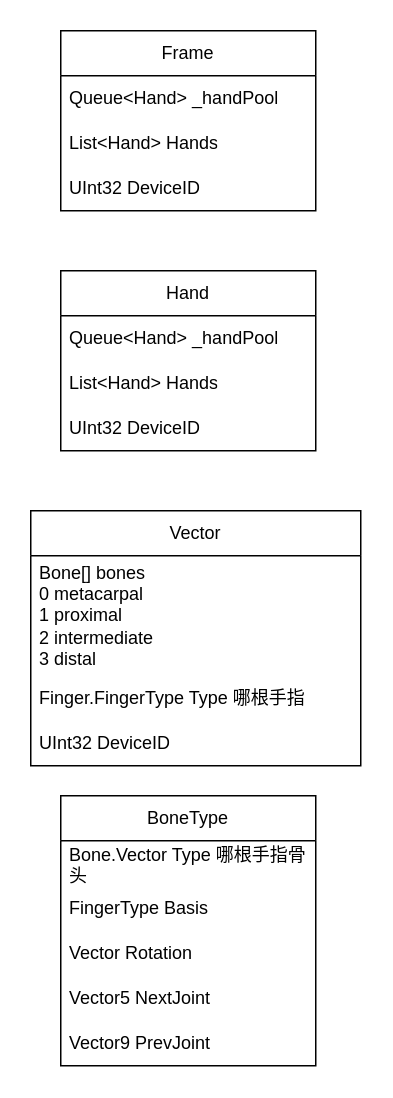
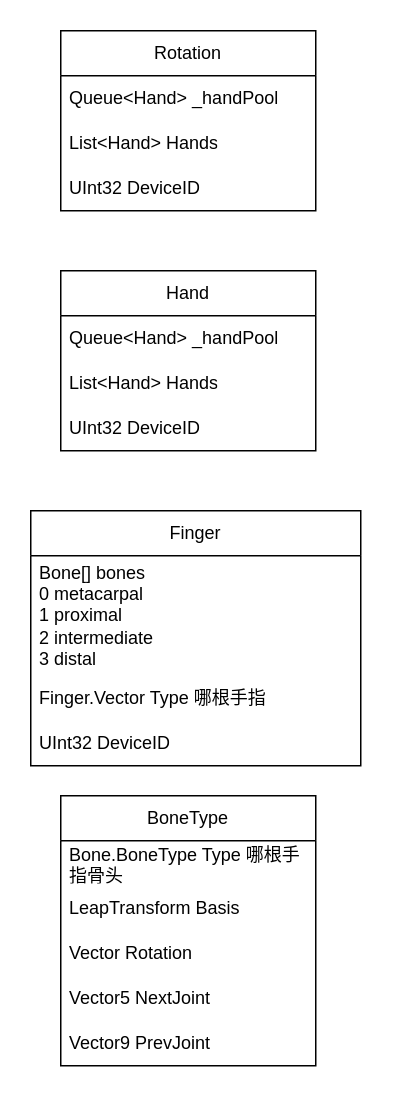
  <mxCell id="0" />
  <mxCell id="1" parent="0" />
- <mxCell id="2" value="Frame" style="swimlane;fontStyle=0;childLayout=stackLayout;horizontal=1;startSize=30;horizontalStack=0;resizeParent=1;resizeParentMax=0;resizeLast=0;collapsible=1;marginBottom=0;whiteSpace=wrap;html=1;" vertex="1" parent="1"><mxGeometry x="40" y="20" width="170" height="120" as="geometry" /></mxCell>
+ <mxCell id="2" value="Rotation" style="swimlane;fontStyle=0;childLayout=stackLayout;horizontal=1;startSize=30;horizontalStack=0;resizeParent=1;resizeParentMax=0;resizeLast=0;collapsible=1;marginBottom=0;whiteSpace=wrap;html=1;" vertex="1" parent="1"><mxGeometry x="40" y="20" width="170" height="120" as="geometry" /></mxCell>
  <mxCell id="3" value="Queue&amp;lt;Hand&amp;gt; _handPool" style="text;strokeColor=none;fillColor=none;align=left;verticalAlign=middle;spacingLeft=4;spacingRight=4;overflow=hidden;points=[[0,0.5],[1,0.5]];portConstraint=eastwest;rotatable=0;whiteSpace=wrap;html=1;" vertex="1" parent="2"><mxGeometry y="30" width="170" height="30" as="geometry" /></mxCell>
  <mxCell id="4" value="List&amp;lt;Hand&amp;gt; Hands" style="text;strokeColor=none;fillColor=none;align=left;verticalAlign=middle;spacingLeft=4;spacingRight=4;overflow=hidden;points=[[0,0.5],[1,0.5]];portConstraint=eastwest;rotatable=0;whiteSpace=wrap;html=1;" vertex="1" parent="2"><mxGeometry y="60" width="170" height="30" as="geometry" /></mxCell>
  <mxCell id="5" value="UInt32 DeviceID" style="text;strokeColor=none;fillColor=none;align=left;verticalAlign=middle;spacingLeft=4;spacingRight=4;overflow=hidden;points=[[0,0.5],[1,0.5]];portConstraint=eastwest;rotatable=0;whiteSpace=wrap;html=1;" vertex="1" parent="2"><mxGeometry y="90" width="170" height="30" as="geometry" /></mxCell>
  <mxCell id="6" value="Hand" style="swimlane;fontStyle=0;childLayout=stackLayout;horizontal=1;startSize=30;horizontalStack=0;resizeParent=1;resizeParentMax=0;resizeLast=0;collapsible=1;marginBottom=0;whiteSpace=wrap;html=1;" vertex="1" parent="1"><mxGeometry x="40" y="180" width="170" height="120" as="geometry" /></mxCell>
  <mxCell id="7" value="Queue&amp;lt;Hand&amp;gt; _handPool" style="text;strokeColor=none;fillColor=none;align=left;verticalAlign=middle;spacingLeft=4;spacingRight=4;overflow=hidden;points=[[0,0.5],[1,0.5]];portConstraint=eastwest;rotatable=0;whiteSpace=wrap;html=1;" vertex="1" parent="6"><mxGeometry y="30" width="170" height="30" as="geometry" /></mxCell>
  <mxCell id="8" value="List&amp;lt;Hand&amp;gt; Hands" style="text;strokeColor=none;fillColor=none;align=left;verticalAlign=middle;spacingLeft=4;spacingRight=4;overflow=hidden;points=[[0,0.5],[1,0.5]];portConstraint=eastwest;rotatable=0;whiteSpace=wrap;html=1;" vertex="1" parent="6"><mxGeometry y="60" width="170" height="30" as="geometry" /></mxCell>
  <mxCell id="9" value="UInt32 DeviceID" style="text;strokeColor=none;fillColor=none;align=left;verticalAlign=middle;spacingLeft=4;spacingRight=4;overflow=hidden;points=[[0,0.5],[1,0.5]];portConstraint=eastwest;rotatable=0;whiteSpace=wrap;html=1;" vertex="1" parent="6"><mxGeometry y="90" width="170" height="30" as="geometry" /></mxCell>
- <mxCell id="10" value="Vector" style="swimlane;fontStyle=0;childLayout=stackLayout;horizontal=1;startSize=30;horizontalStack=0;resizeParent=1;resizeParentMax=0;resizeLast=0;collapsible=1;marginBottom=0;whiteSpace=wrap;html=1;" vertex="1" parent="1"><mxGeometry x="20" y="340" width="220" height="170" as="geometry" /></mxCell>
+ <mxCell id="10" value="Finger" style="swimlane;fontStyle=0;childLayout=stackLayout;horizontal=1;startSize=30;horizontalStack=0;resizeParent=1;resizeParentMax=0;resizeLast=0;collapsible=1;marginBottom=0;whiteSpace=wrap;html=1;" vertex="1" parent="1"><mxGeometry x="20" y="340" width="220" height="170" as="geometry" /></mxCell>
  <mxCell id="11" value="Bone[] bones&lt;br&gt;0&amp;nbsp;metacarpal&lt;br&gt;1&amp;nbsp;proximal&lt;br&gt;2&amp;nbsp;intermediate&lt;br&gt;3&amp;nbsp;distal" style="text;strokeColor=none;fillColor=none;align=left;verticalAlign=middle;spacingLeft=4;spacingRight=4;overflow=hidden;points=[[0,0.5],[1,0.5]];portConstraint=eastwest;rotatable=0;whiteSpace=wrap;html=1;" vertex="1" parent="10"><mxGeometry y="30" width="220" height="80" as="geometry" /></mxCell>
- <mxCell id="12" value="Finger.FingerType Type 哪根手指" style="text;strokeColor=none;fillColor=none;align=left;verticalAlign=middle;spacingLeft=4;spacingRight=4;overflow=hidden;points=[[0,0.5],[1,0.5]];portConstraint=eastwest;rotatable=0;whiteSpace=wrap;html=1;" vertex="1" parent="10"><mxGeometry y="110" width="220" height="30" as="geometry" /></mxCell>
+ <mxCell id="12" value="Finger.Vector Type 哪根手指" style="text;strokeColor=none;fillColor=none;align=left;verticalAlign=middle;spacingLeft=4;spacingRight=4;overflow=hidden;points=[[0,0.5],[1,0.5]];portConstraint=eastwest;rotatable=0;whiteSpace=wrap;html=1;" vertex="1" parent="10"><mxGeometry y="110" width="220" height="30" as="geometry" /></mxCell>
  <mxCell id="13" value="UInt32 DeviceID" style="text;strokeColor=none;fillColor=none;align=left;verticalAlign=middle;spacingLeft=4;spacingRight=4;overflow=hidden;points=[[0,0.5],[1,0.5]];portConstraint=eastwest;rotatable=0;whiteSpace=wrap;html=1;" vertex="1" parent="10"><mxGeometry y="140" width="220" height="30" as="geometry" /></mxCell>
  <mxCell id="14" value="BoneType" style="swimlane;fontStyle=0;childLayout=stackLayout;horizontal=1;startSize=30;horizontalStack=0;resizeParent=1;resizeParentMax=0;resizeLast=0;collapsible=1;marginBottom=0;whiteSpace=wrap;html=1;" vertex="1" parent="1"><mxGeometry x="40" y="530" width="170" height="180" as="geometry" /></mxCell>
- <mxCell id="15" value="Bone.Vector Type 哪根手指骨头" style="text;strokeColor=none;fillColor=none;align=left;verticalAlign=middle;spacingLeft=4;spacingRight=4;overflow=hidden;points=[[0,0.5],[1,0.5]];portConstraint=eastwest;rotatable=0;whiteSpace=wrap;html=1;" vertex="1" parent="14"><mxGeometry y="30" width="170" height="30" as="geometry" /></mxCell>
- <mxCell id="16" value="FingerType Basis" style="text;strokeColor=none;fillColor=none;align=left;verticalAlign=middle;spacingLeft=4;spacingRight=4;overflow=hidden;points=[[0,0.5],[1,0.5]];portConstraint=eastwest;rotatable=0;whiteSpace=wrap;html=1;" vertex="1" parent="14"><mxGeometry y="60" width="170" height="30" as="geometry" /></mxCell>
+ <mxCell id="15" value="Bone.BoneType Type 哪根手指骨头" style="text;strokeColor=none;fillColor=none;align=left;verticalAlign=middle;spacingLeft=4;spacingRight=4;overflow=hidden;points=[[0,0.5],[1,0.5]];portConstraint=eastwest;rotatable=0;whiteSpace=wrap;html=1;" vertex="1" parent="14"><mxGeometry y="30" width="170" height="30" as="geometry" /></mxCell>
+ <mxCell id="16" value="LeapTransform Basis" style="text;strokeColor=none;fillColor=none;align=left;verticalAlign=middle;spacingLeft=4;spacingRight=4;overflow=hidden;points=[[0,0.5],[1,0.5]];portConstraint=eastwest;rotatable=0;whiteSpace=wrap;html=1;" vertex="1" parent="14"><mxGeometry y="60" width="170" height="30" as="geometry" /></mxCell>
  <mxCell id="17" value="Vector Rotation" style="text;strokeColor=none;fillColor=none;align=left;verticalAlign=middle;spacingLeft=4;spacingRight=4;overflow=hidden;points=[[0,0.5],[1,0.5]];portConstraint=eastwest;rotatable=0;whiteSpace=wrap;html=1;" vertex="1" parent="14"><mxGeometry y="90" width="170" height="30" as="geometry" /></mxCell>
  <mxCell id="18" value="Vector5 NextJoint" style="text;strokeColor=none;fillColor=none;align=left;verticalAlign=middle;spacingLeft=4;spacingRight=4;overflow=hidden;points=[[0,0.5],[1,0.5]];portConstraint=eastwest;rotatable=0;whiteSpace=wrap;html=1;" vertex="1" parent="14"><mxGeometry y="120" width="170" height="30" as="geometry" /></mxCell>
  <mxCell id="19" value="Vector9 PrevJoint" style="text;strokeColor=none;fillColor=none;align=left;verticalAlign=middle;spacingLeft=4;spacingRight=4;overflow=hidden;points=[[0,0.5],[1,0.5]];portConstraint=eastwest;rotatable=0;whiteSpace=wrap;html=1;" vertex="1" parent="14"><mxGeometry y="150" width="170" height="30" as="geometry" /></mxCell>
